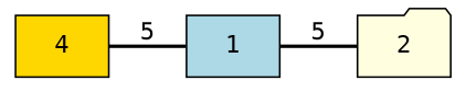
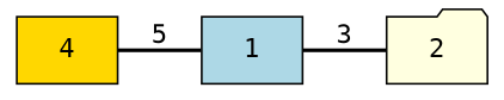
  digraph {
    fontname="DejaVu Sans Mono"
    rankdir=LR
    node [color=black fontname="DejaVu Sans Mono" shape=box style=filled]
    edge [dir=none fontname="DejaVu Sans Mono" style=bold]
    1 [fillcolor=lightblue]
    2 [fillcolor=lightyellow shape=folder]
    4 [fillcolor=gold]
-   1 -> 2 [label=5]
+   1 -> 2 [label=3]
    4 -> 1 [label=5]
  }
